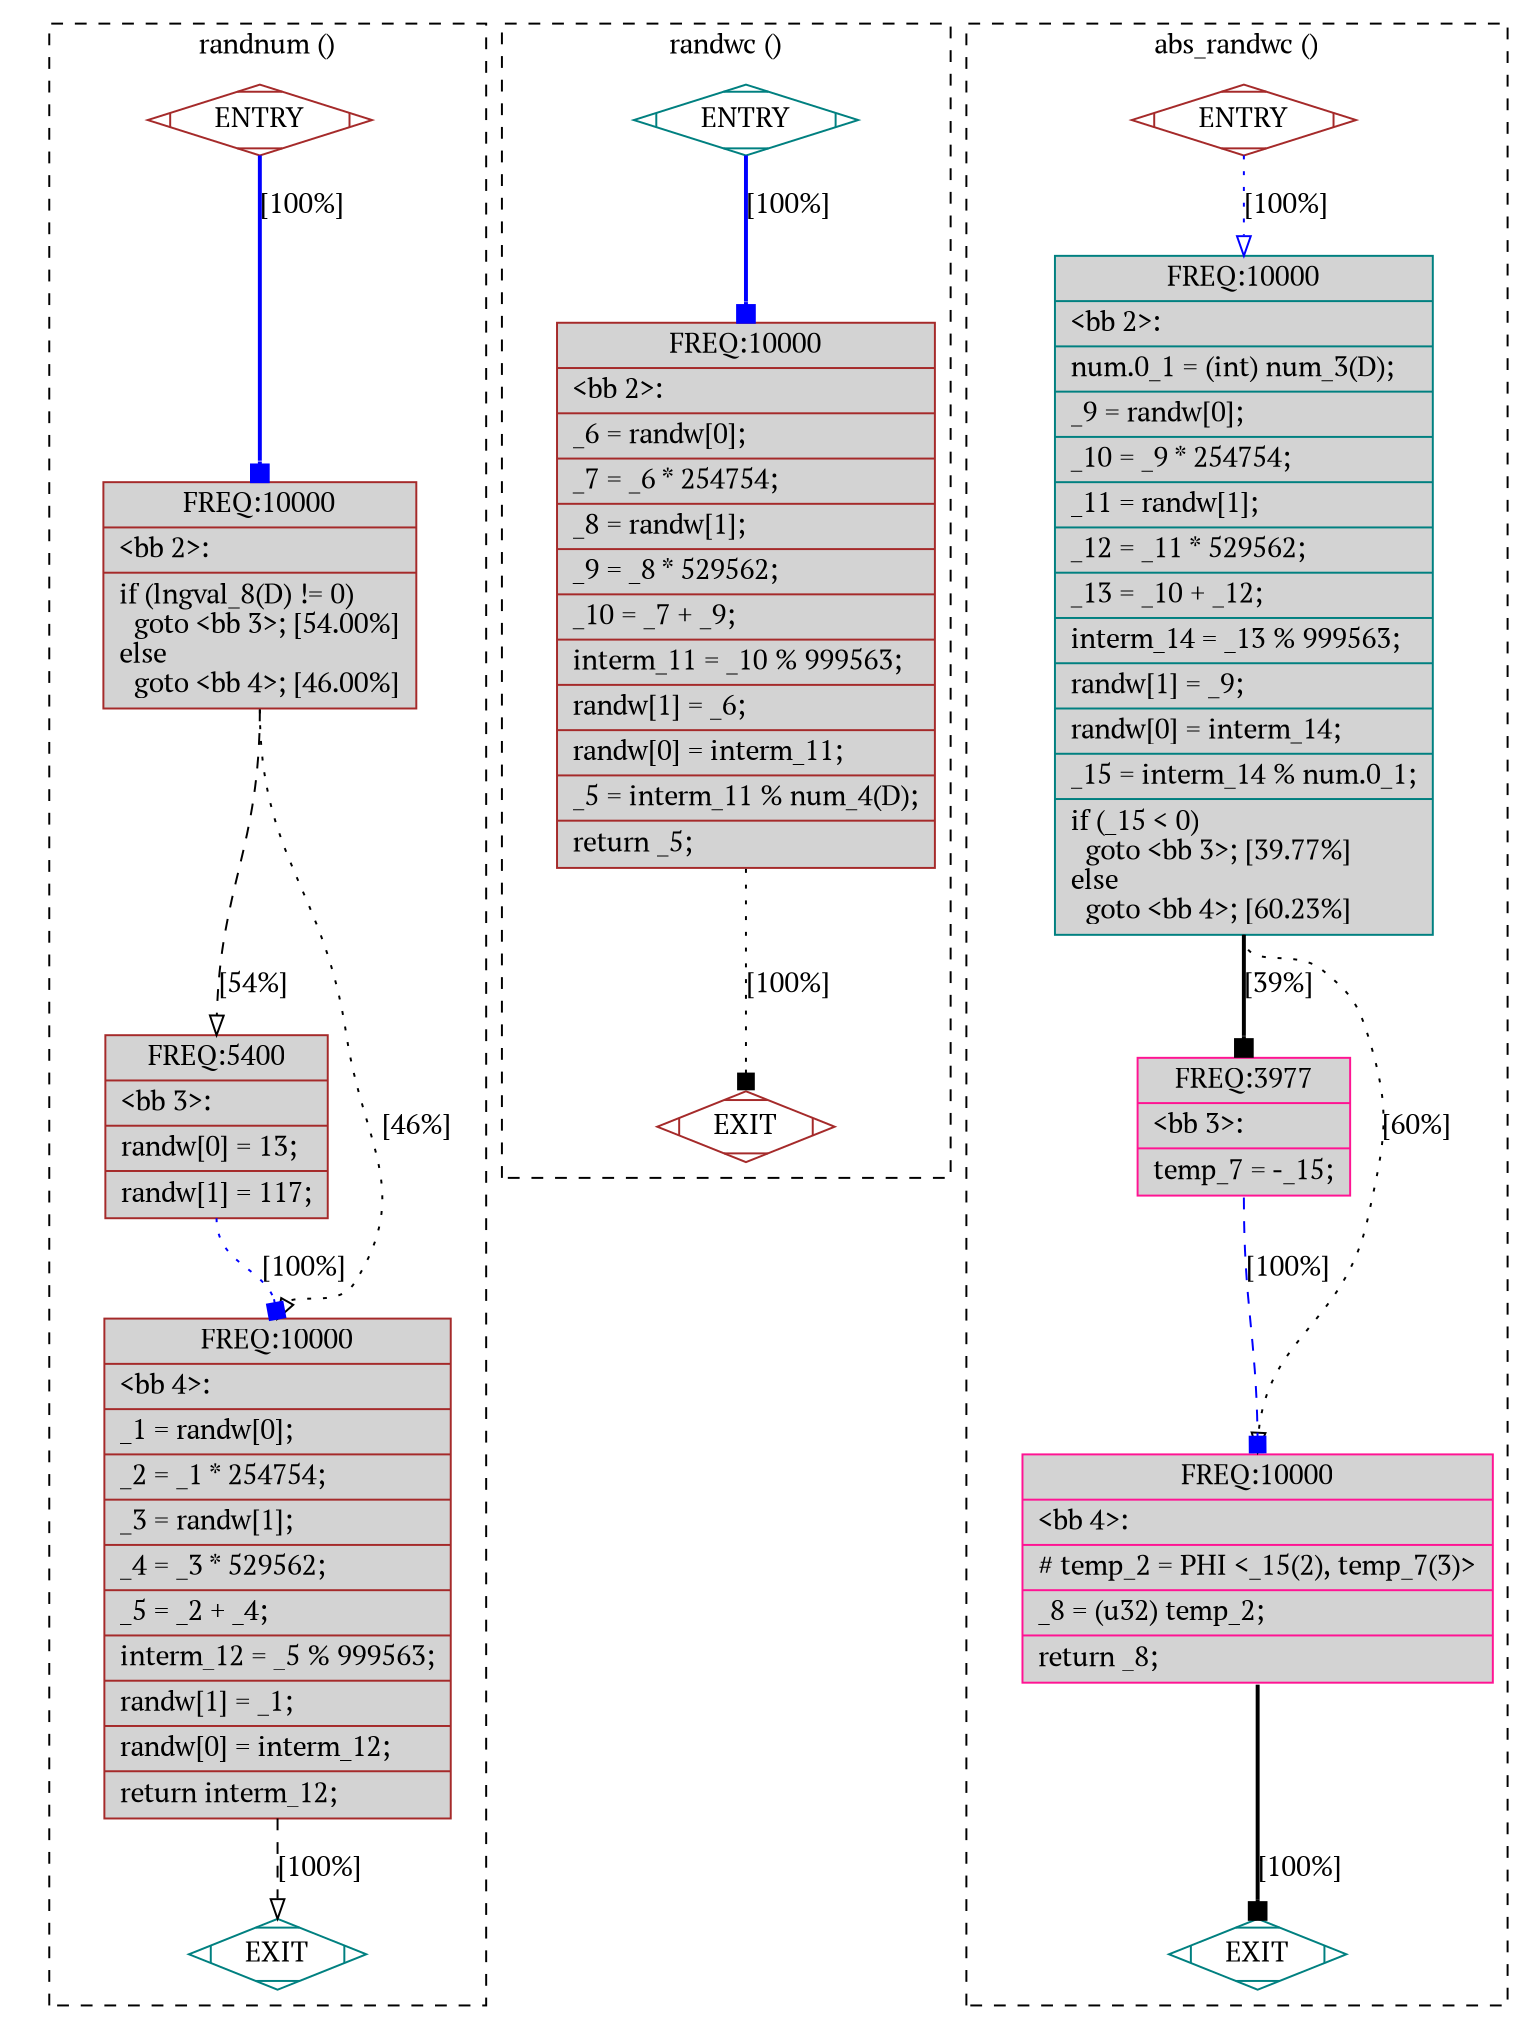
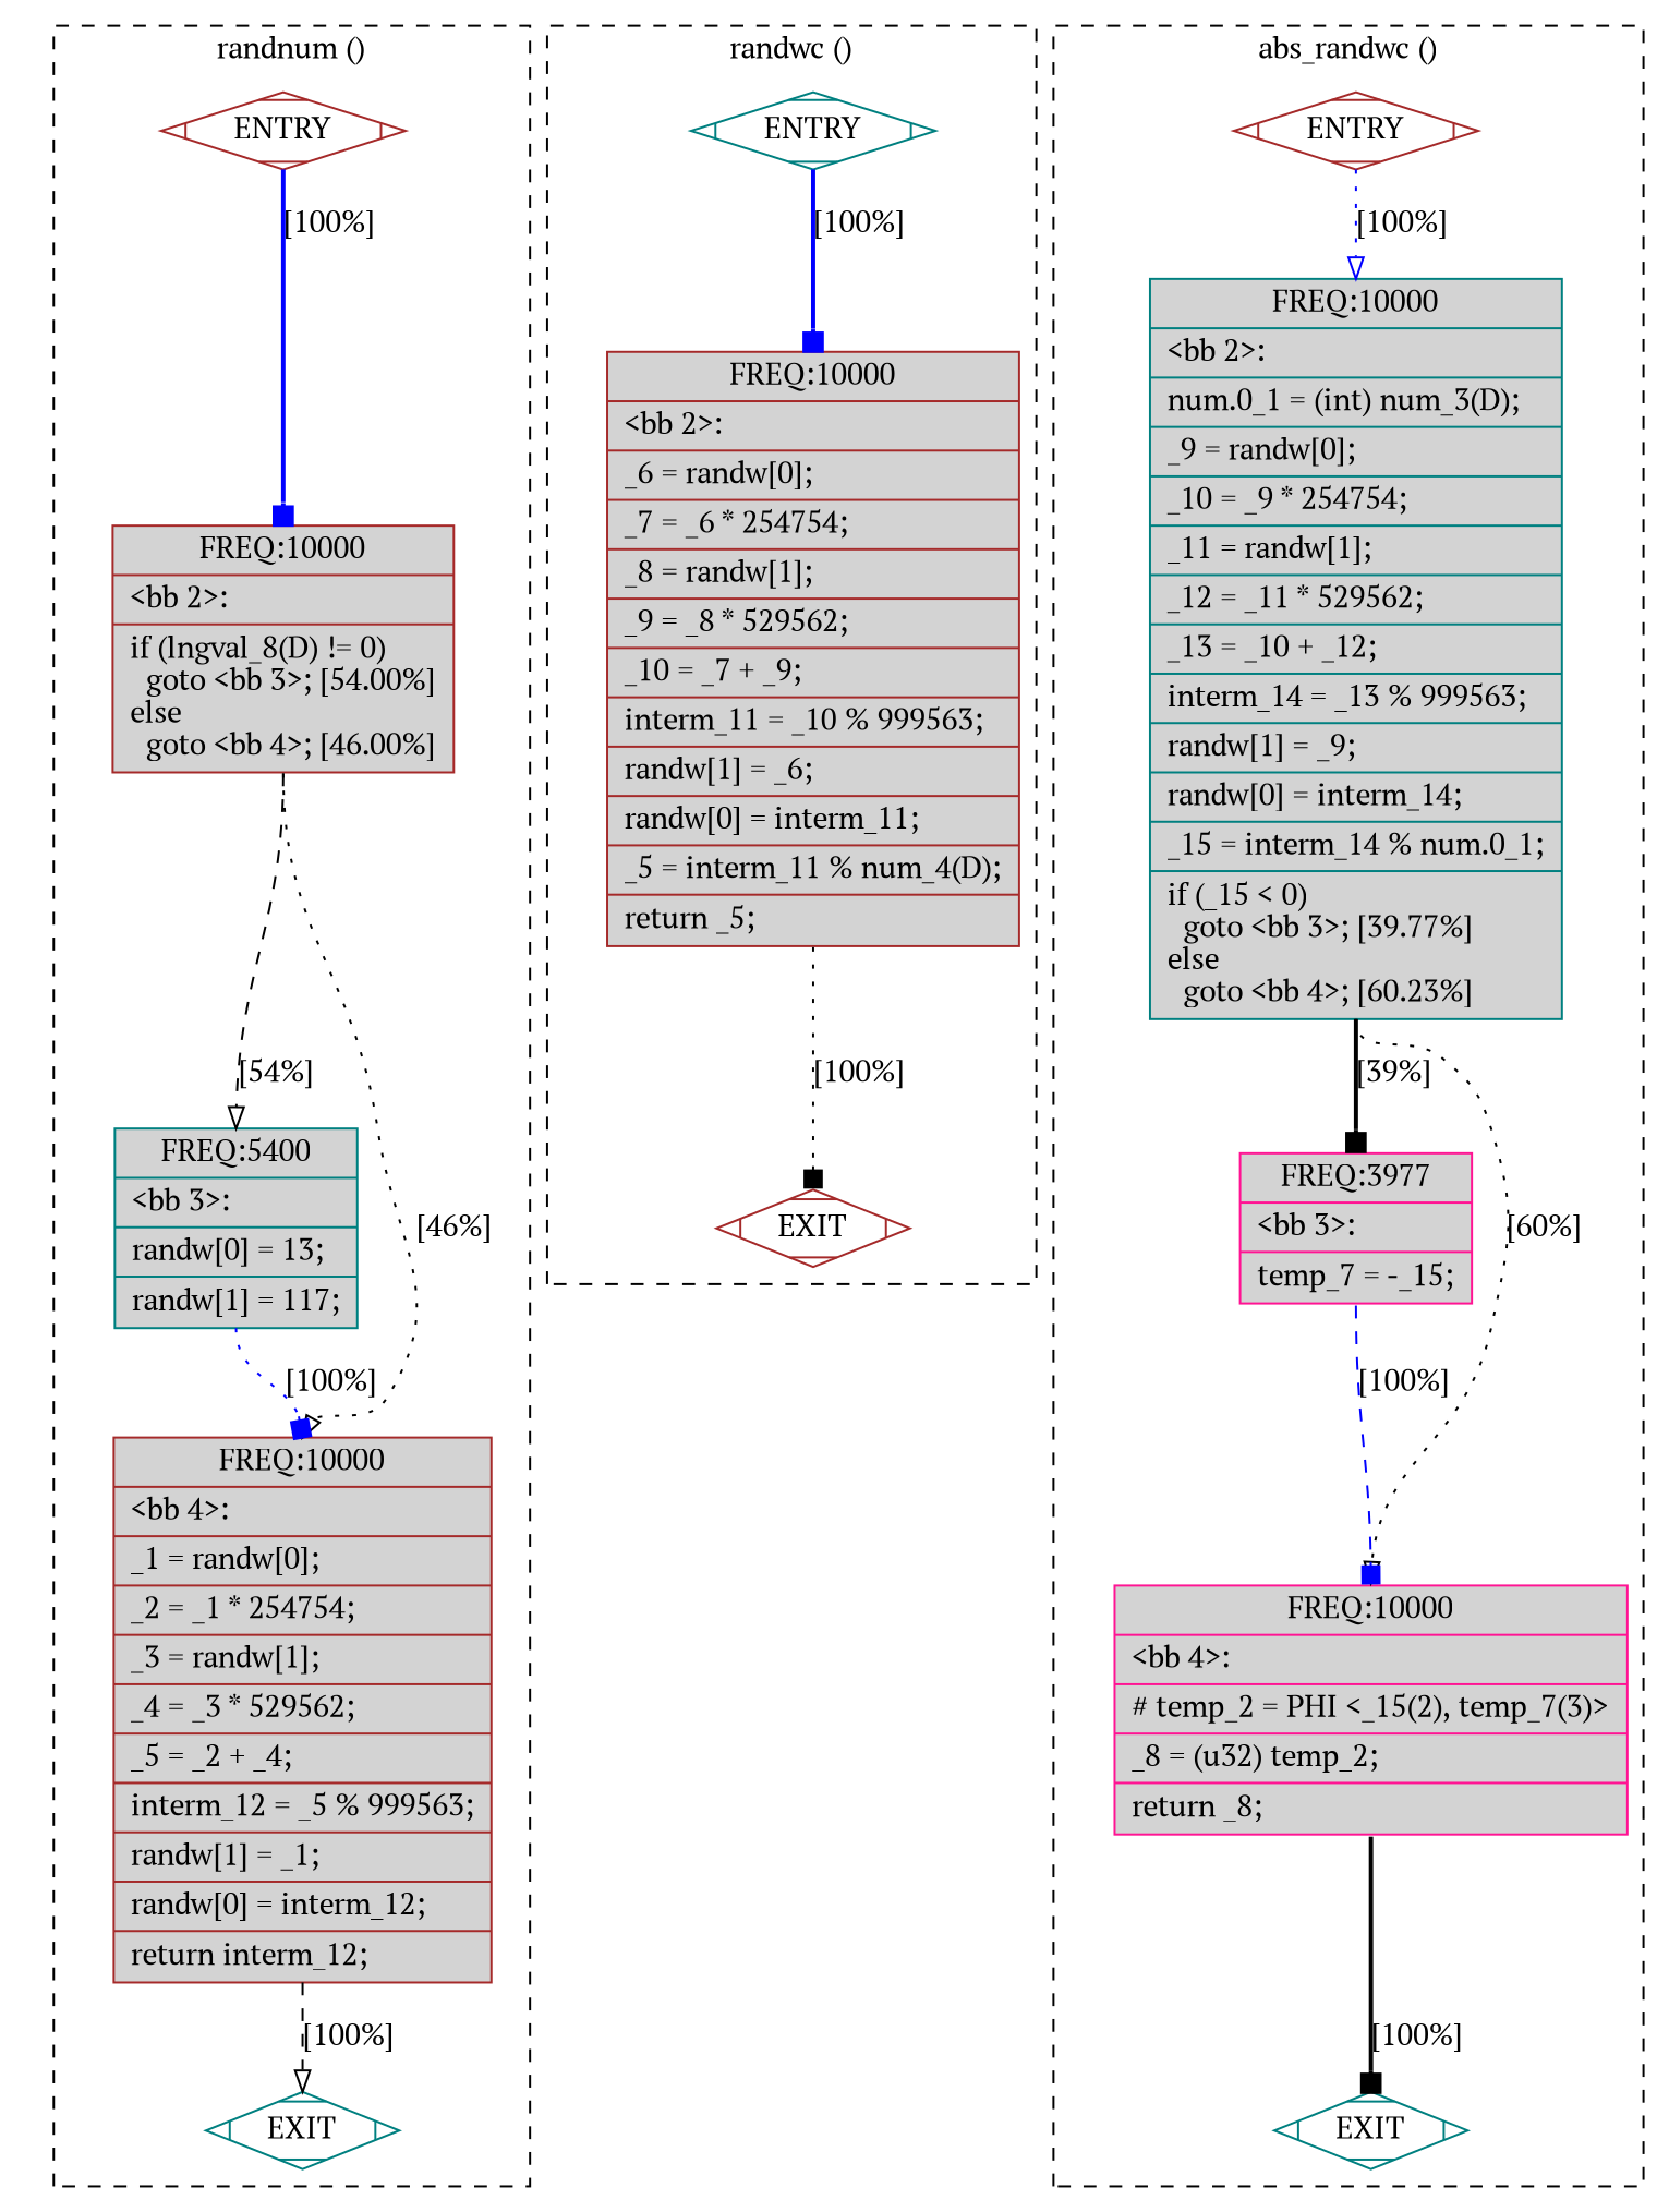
  digraph {
    fontname="PT Serif"
    node [fillcolor=lightgrey shape=record style=filled color=brown fontname="PT Serif"]
    edge [constraint=true headport=n style=dotted tailport=s fontname="PT Serif" color=black weight=10 arrowhead=box]
    n1 [fillcolor=white label=ENTRY shape=Mdiamond]
    n2 [fillcolor=white label=EXIT shape=Mdiamond color=teal]
    n3 [label="{ FREQ:10000 |\<bb\ 2\>:\l|if\ (lngval_8(D)\ !=\ 0)\l\ \ goto\ \<bb\ 3\>;\ [54.00%]\lelse\l\ \ goto\ \<bb\ 4\>;\ [46.00%]\l}"]
-   n4 [label="{ FREQ:5400 |\<bb\ 3\>:\l|randw[0]\ =\ 13;\l|randw[1]\ =\ 117;\l}"]
+   n4 [label="{ FREQ:5400 |\<bb\ 3\>:\l|randw[0]\ =\ 13;\l|randw[1]\ =\ 117;\l}" color=teal]
    n5 [label="{ FREQ:10000 |\<bb\ 4\>:\l|_1\ =\ randw[0];\l|_2\ =\ _1\ *\ 254754;\l|_3\ =\ randw[1];\l|_4\ =\ _3\ *\ 529562;\l|_5\ =\ _2\ +\ _4;\l|interm_12\ =\ _5\ %\ 999563;\l|randw[1]\ =\ _1;\l|randw[0]\ =\ interm_12;\l|return\ interm_12;\l}"]
    n6 [fillcolor=white label=ENTRY shape=Mdiamond color=teal]
    n7 [fillcolor=white label=EXIT shape=Mdiamond]
    n8 [label="{ FREQ:10000 |\<bb\ 2\>:\l|_6\ =\ randw[0];\l|_7\ =\ _6\ *\ 254754;\l|_8\ =\ randw[1];\l|_9\ =\ _8\ *\ 529562;\l|_10\ =\ _7\ +\ _9;\l|interm_11\ =\ _10\ %\ 999563;\l|randw[1]\ =\ _6;\l|randw[0]\ =\ interm_11;\l|_5\ =\ interm_11\ %\ num_4(D);\l|return\ _5;\l}"]
    n9 [fillcolor=white label=ENTRY shape=Mdiamond]
    n10 [fillcolor=white label=EXIT shape=Mdiamond color=teal]
    n11 [label="{ FREQ:10000 |\<bb\ 2\>:\l|num.0_1\ =\ (int)\ num_3(D);\l|_9\ =\ randw[0];\l|_10\ =\ _9\ *\ 254754;\l|_11\ =\ randw[1];\l|_12\ =\ _11\ *\ 529562;\l|_13\ =\ _10\ +\ _12;\l|interm_14\ =\ _13\ %\ 999563;\l|randw[1]\ =\ _9;\l|randw[0]\ =\ interm_14;\l|_15\ =\ interm_14\ %\ num.0_1;\l|if\ (_15\ \<\ 0)\l\ \ goto\ \<bb\ 3\>;\ [39.77%]\lelse\l\ \ goto\ \<bb\ 4\>;\ [60.23%]\l}" color=teal]
    n12 [label="{ FREQ:3977 |\<bb\ 3\>:\l|temp_7\ =\ -_15;\l}" color=deeppink]
    n13 [label="{ FREQ:10000 |\<bb\ 4\>:\l|#\ temp_2\ =\ PHI\ \<_15(2),\ temp_7(3)\>\l|_8\ =\ (u32)\ temp_2;\l|return\ _8;\l}" color=deeppink]
    subgraph cluster_1 {
      color=black
      label="randnum ()"
      style=dashed
      n1
      n2
      n3
      n4
      n5
    }
    subgraph cluster_2 {
      color=black
      label="randwc ()"
      style=dashed
      n6
      n7
      n8
    }
    subgraph cluster_3 {
      color=black
      label="abs_randwc ()"
      style=dashed
      n9
      n10
      n11
      n12
      n13
    }
    n1 -> n2 [style=invis color="" weight="" arrowhead=""]
    n1 -> n3 [color=blue label="[100%]" style=bold weight=100]
    n3 -> n4 [label="[54%]" style=dashed arrowhead=onormal]
    n3 -> n5 [label="[46%]" arrowhead=onormal]
    n4 -> n5 [color=blue label="[100%]" weight=100]
    n5 -> n2 [label="[100%]" style=dashed arrowhead=onormal]
    n6 -> n7 [style=invis color="" weight="" arrowhead=""]
    n6 -> n8 [color=blue label="[100%]" style=bold weight=100]
    n8 -> n7 [label="[100%]"]
    n9 -> n10 [style=invis color="" weight="" arrowhead=""]
    n9 -> n11 [color=blue label="[100%]" weight=100 arrowhead=onormal]
    n11 -> n12 [label="[39%]" style=bold]
    n11 -> n13 [label="[60%]" arrowhead=onormal]
    n12 -> n13 [color=blue label="[100%]" style=dashed weight=100]
    n13 -> n10 [label="[100%]" style=bold]
  }
